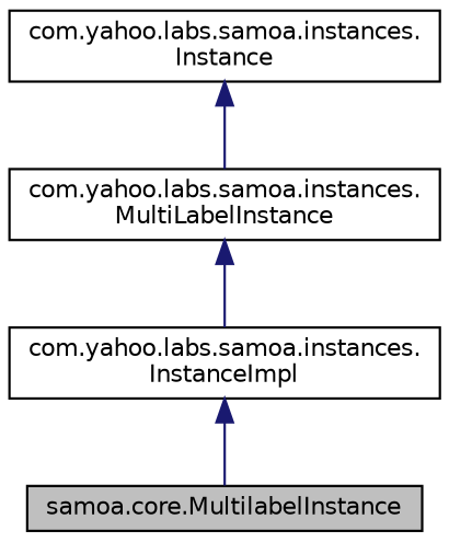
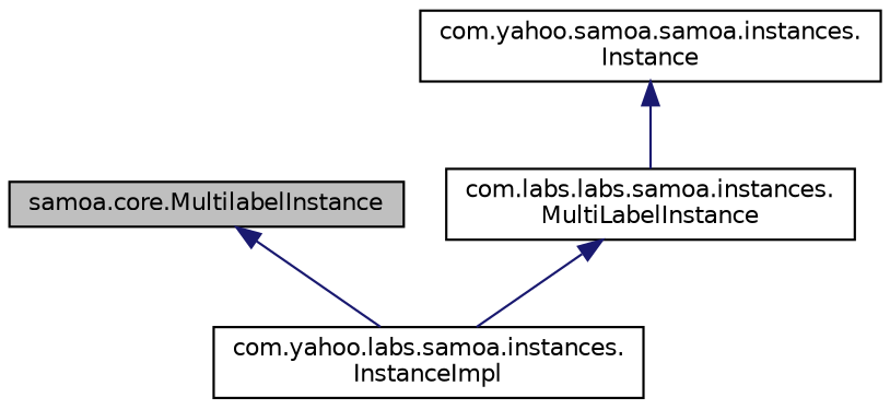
  digraph {
    node [color=black fillcolor=white fontname=Helvetica fontsize=10 shape=record style=filled]
    edge [color=midnightblue dir=back fontname=Helvetica fontsize=10 labelfontname=Helvetica labelfontsize=10 style=solid]
    n1 [fillcolor=grey75 fontcolor=black height=0.2 label="samoa.core.MultilabelInstance" width=0.4]
    n2 [height=0.2 label="com.yahoo.labs.samoa.instances.\lInstanceImpl" width=0.4]
-   n3 [height=0.2 label="com.yahoo.labs.samoa.instances.\lMultiLabelInstance" width=0.4]
-   n4 [height=0.2 label="com.yahoo.labs.samoa.instances.\lInstance" width=0.4]
-   n2 -> n1
+   n3 [height=0.2 label="com.labs.labs.samoa.instances.\lMultiLabelInstance" width=0.4]
+   n4 [height=0.2 label="com.yahoo.samoa.samoa.instances.\lInstance" width=0.4]
+   n1 -> n2
    n3 -> n2
    n4 -> n3
  }
